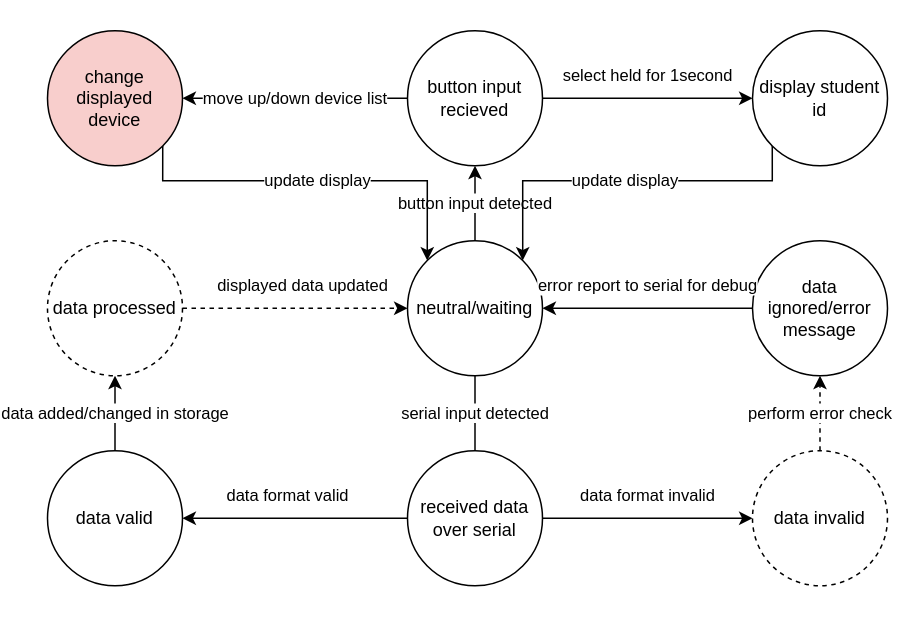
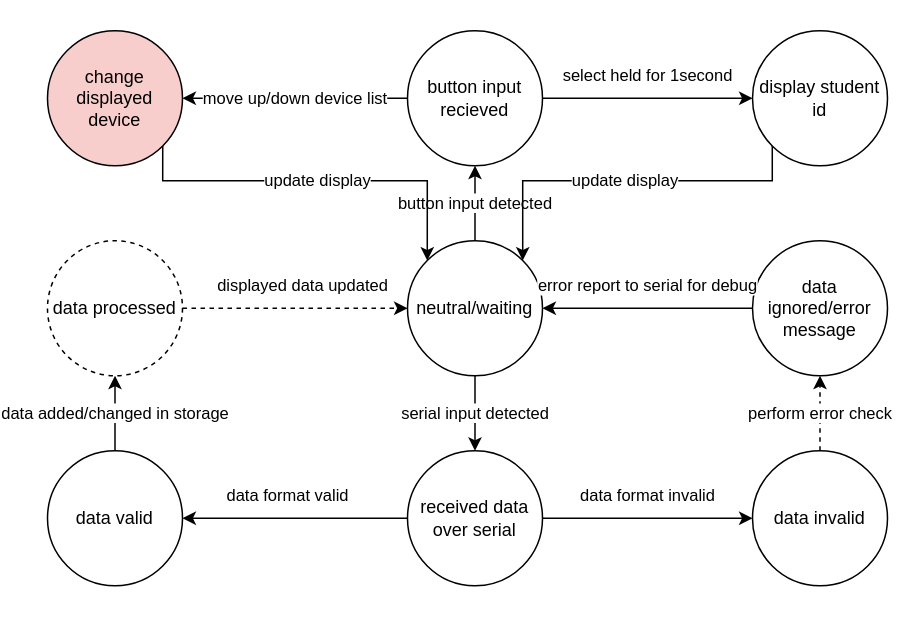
  <mxCell id="0" />
  <mxCell id="1" parent="0" />
  <mxCell id="2" value="button input detected" style="edgeStyle=orthogonalEdgeStyle;rounded=0;orthogonalLoop=1;jettySize=auto;html=1;exitX=0.5;exitY=0;exitDx=0;exitDy=0;entryX=0.5;entryY=1;entryDx=0;entryDy=0;" edge="1" parent="1" source="3" target="12"><mxGeometry relative="1" as="geometry" /></mxCell>
  <mxCell id="3" value="neutral/waiting" style="ellipse;whiteSpace=wrap;html=1;aspect=fixed;" vertex="1" parent="1"><mxGeometry x="260" y="160" width="90" height="90" as="geometry" /></mxCell>
  <mxCell id="4" value="received data over serial" style="ellipse;whiteSpace=wrap;html=1;aspect=fixed;" vertex="1" parent="1"><mxGeometry x="260" y="300" width="90" height="90" as="geometry" /></mxCell>
- <mxCell id="5" value="data invalid" style="ellipse;whiteSpace=wrap;html=1;aspect=fixed;dashed=1;" vertex="1" parent="1"><mxGeometry x="490" y="300" width="90" height="90" as="geometry" /></mxCell>
+ <mxCell id="5" value="data invalid" style="ellipse;whiteSpace=wrap;html=1;aspect=fixed;" vertex="1" parent="1"><mxGeometry x="490" y="300" width="90" height="90" as="geometry" /></mxCell>
  <mxCell id="6" value="data added/changed in storage" style="edgeStyle=orthogonalEdgeStyle;rounded=0;orthogonalLoop=1;jettySize=auto;html=1;exitX=0.5;exitY=0;exitDx=0;exitDy=0;entryX=0.5;entryY=1;entryDx=0;entryDy=0;" edge="1" parent="1" source="7" target="9"><mxGeometry relative="1" as="geometry" /></mxCell>
  <mxCell id="7" value="data valid" style="ellipse;whiteSpace=wrap;html=1;aspect=fixed;" vertex="1" parent="1"><mxGeometry x="20" y="300" width="90" height="90" as="geometry" /></mxCell>
  <mxCell id="8" value="displayed data updated" style="edgeStyle=orthogonalEdgeStyle;rounded=0;orthogonalLoop=1;jettySize=auto;html=1;exitX=1;exitY=0.5;exitDx=0;exitDy=0;entryX=0;entryY=0.5;entryDx=0;entryDy=0;dashed=1;" edge="1" parent="1" source="9" target="3"><mxGeometry x="0.067" y="15" relative="1" as="geometry"><mxPoint as="offset" /></mxGeometry></mxCell>
  <mxCell id="9" value="data processed" style="ellipse;whiteSpace=wrap;html=1;aspect=fixed;dashed=1;" vertex="1" parent="1"><mxGeometry x="20" y="160" width="90" height="90" as="geometry" /></mxCell>
  <mxCell id="10" value="select held for 1second" style="edgeStyle=orthogonalEdgeStyle;rounded=0;orthogonalLoop=1;jettySize=auto;html=1;exitX=1;exitY=0.5;exitDx=0;exitDy=0;entryX=0;entryY=0.5;entryDx=0;entryDy=0;" edge="1" parent="1" source="12" target="14"><mxGeometry y="15" relative="1" as="geometry"><mxPoint as="offset" /></mxGeometry></mxCell>
  <mxCell id="11" value="move up/down device list" style="edgeStyle=orthogonalEdgeStyle;rounded=0;orthogonalLoop=1;jettySize=auto;html=1;exitX=0;exitY=0.5;exitDx=0;exitDy=0;entryX=1;entryY=0.5;entryDx=0;entryDy=0;" edge="1" parent="1" source="12" target="16"><mxGeometry relative="1" as="geometry" /></mxCell>
  <mxCell id="12" value="button input recieved" style="ellipse;whiteSpace=wrap;html=1;aspect=fixed;" vertex="1" parent="1"><mxGeometry x="260" y="20" width="90" height="90" as="geometry" /></mxCell>
  <mxCell id="13" value="update display" style="edgeStyle=orthogonalEdgeStyle;rounded=0;orthogonalLoop=1;jettySize=auto;html=1;exitX=0;exitY=1;exitDx=0;exitDy=0;entryX=1;entryY=0;entryDx=0;entryDy=0;" edge="1" parent="1" source="14" target="3"><mxGeometry relative="1" as="geometry"><Array as="points"><mxPoint x="503" y="120" /><mxPoint x="337" y="120" /></Array></mxGeometry></mxCell>
  <mxCell id="14" value="display student id" style="ellipse;whiteSpace=wrap;html=1;aspect=fixed;" vertex="1" parent="1"><mxGeometry x="490" y="20" width="90" height="90" as="geometry" /></mxCell>
  <mxCell id="15" value="update display" style="edgeStyle=orthogonalEdgeStyle;rounded=0;orthogonalLoop=1;jettySize=auto;html=1;exitX=1;exitY=1;exitDx=0;exitDy=0;entryX=0;entryY=0;entryDx=0;entryDy=0;" edge="1" parent="1" source="16" target="3"><mxGeometry relative="1" as="geometry"><Array as="points"><mxPoint x="97" y="120" /><mxPoint x="273" y="120" /></Array></mxGeometry></mxCell>
  <mxCell id="16" value="change displayed device" style="ellipse;whiteSpace=wrap;html=1;aspect=fixed;fillColor=#f8cecc;" vertex="1" parent="1"><mxGeometry x="20" y="20" width="90" height="90" as="geometry" /></mxCell>
- <mxCell id="17" value="serial input detected" style="endArrow=none;html=1;rounded=0;entryX=0.5;entryY=0;entryDx=0;entryDy=0;exitX=0.5;exitY=1;exitDx=0;exitDy=0;" edge="1" parent="1" source="3" target="4"><mxGeometry width="50" height="50" relative="1" as="geometry"><mxPoint x="290" y="230" as="sourcePoint" /><mxPoint x="340" y="180" as="targetPoint" /></mxGeometry></mxCell>
+ <mxCell id="17" value="serial input detected" style="endArrow=classic;html=1;rounded=0;entryX=0.5;entryY=0;entryDx=0;entryDy=0;exitX=0.5;exitY=1;exitDx=0;exitDy=0;" edge="1" parent="1" source="3" target="4"><mxGeometry width="50" height="50" relative="1" as="geometry"><mxPoint x="290" y="230" as="sourcePoint" /><mxPoint x="340" y="180" as="targetPoint" /></mxGeometry></mxCell>
  <mxCell id="18" value="data format invalid" style="endArrow=classic;html=1;rounded=0;entryX=0;entryY=0.5;entryDx=0;entryDy=0;exitX=1;exitY=0.5;exitDx=0;exitDy=0;" edge="1" parent="1" source="4" target="5"><mxGeometry y="15" width="50" height="50" relative="1" as="geometry"><mxPoint x="290" y="230" as="sourcePoint" /><mxPoint x="340" y="180" as="targetPoint" /><Array as="points" /><mxPoint as="offset" /></mxGeometry></mxCell>
  <mxCell id="19" value="" style="endArrow=classic;html=1;rounded=0;exitX=0.5;exitY=0;exitDx=0;exitDy=0;" edge="1" parent="1" source="21"><mxGeometry width="50" height="50" relative="1" as="geometry"><mxPoint x="490" y="300" as="sourcePoint" /><mxPoint x="540" y="250" as="targetPoint" /></mxGeometry></mxCell>
  <mxCell id="20" value="perform error check" style="endArrow=classic;html=1;rounded=0;exitX=0.5;exitY=0;exitDx=0;exitDy=0;dashed=1;" edge="1" parent="1" source="5" target="21"><mxGeometry width="50" height="50" relative="1" as="geometry"><mxPoint x="535" y="300" as="sourcePoint" /><mxPoint x="540" y="250" as="targetPoint" /></mxGeometry></mxCell>
  <mxCell id="21" value="data ignored/error message" style="ellipse;whiteSpace=wrap;html=1;aspect=fixed;" vertex="1" parent="1"><mxGeometry x="490" y="160" width="90" height="90" as="geometry" /></mxCell>
  <mxCell id="22" value="error report to serial for debug" style="endArrow=classic;html=1;rounded=0;exitX=0;exitY=0.5;exitDx=0;exitDy=0;entryX=1;entryY=0.5;entryDx=0;entryDy=0;" edge="1" parent="1" source="21" target="3"><mxGeometry y="-15" width="50" height="50" relative="1" as="geometry"><mxPoint x="290" y="230" as="sourcePoint" /><mxPoint x="340" y="180" as="targetPoint" /><mxPoint as="offset" /></mxGeometry></mxCell>
  <mxCell id="23" value="data format valid" style="endArrow=classic;html=1;rounded=0;entryX=1;entryY=0.5;entryDx=0;entryDy=0;exitX=0;exitY=0.5;exitDx=0;exitDy=0;" edge="1" parent="1" source="4" target="7"><mxGeometry x="0.067" y="-15" width="50" height="50" relative="1" as="geometry"><mxPoint x="290" y="230" as="sourcePoint" /><mxPoint x="340" y="180" as="targetPoint" /><mxPoint as="offset" /></mxGeometry></mxCell>
